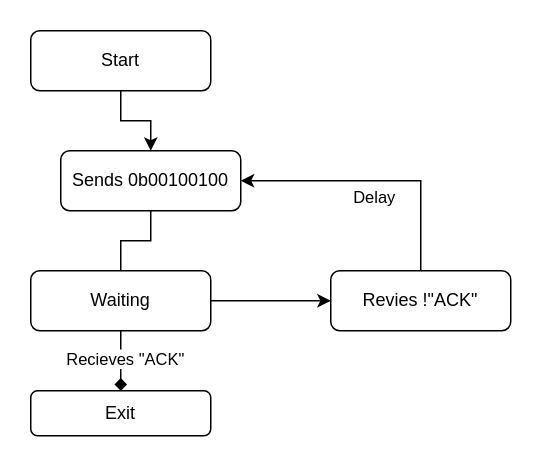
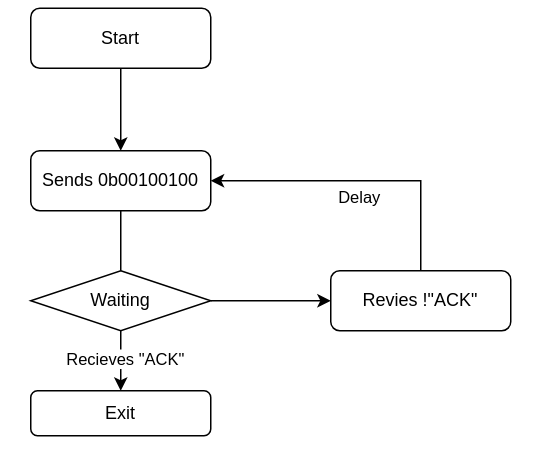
  <mxCell id="0" />
  <mxCell id="1" parent="0" />
  <mxCell id="2" style="edgeStyle=orthogonalEdgeStyle;rounded=0;orthogonalLoop=1;jettySize=auto;html=1;exitX=0.5;exitY=1;exitDx=0;exitDy=0;entryX=0.5;entryY=0;entryDx=0;entryDy=0;" edge="1" parent="1" source="3" target="5"><mxGeometry relative="1" as="geometry" /></mxCell>
- <mxCell id="3" value="Start" style="rounded=1;whiteSpace=wrap;html=1;" vertex="1" parent="1"><mxGeometry x="20" y="20" width="120" height="40" as="geometry" /></mxCell>
+ <mxCell id="3" value="Start" style="rounded=1;whiteSpace=wrap;html=1;" vertex="1" parent="1"><mxGeometry x="20" y="5" width="120" height="40" as="geometry" /></mxCell>
  <mxCell id="4" style="edgeStyle=orthogonalEdgeStyle;rounded=0;orthogonalLoop=1;jettySize=auto;html=1;exitX=0.5;exitY=1;exitDx=0;exitDy=0;entryX=0.5;entryY=0;entryDx=0;entryDy=0;endArrow=none;" edge="1" parent="1" source="5" target="9"><mxGeometry relative="1" as="geometry" /></mxCell>
- <mxCell id="5" value="Sends 0b00100100" style="rounded=1;whiteSpace=wrap;html=1;" vertex="1" parent="1"><mxGeometry x="40" y="100" width="120" height="40" as="geometry" /></mxCell>
- <mxCell id="6" style="edgeStyle=orthogonalEdgeStyle;rounded=0;orthogonalLoop=1;jettySize=auto;html=1;exitX=0.5;exitY=1;exitDx=0;exitDy=0;entryX=0.5;entryY=0;entryDx=0;entryDy=0;endArrow=diamond;" edge="1" parent="1" source="9" target="10"><mxGeometry relative="1" as="geometry" /></mxCell>
+ <mxCell id="5" value="Sends 0b00100100" style="rounded=1;whiteSpace=wrap;html=1;" vertex="1" parent="1"><mxGeometry x="20" y="100" width="120" height="40" as="geometry" /></mxCell>
+ <mxCell id="6" style="edgeStyle=orthogonalEdgeStyle;rounded=0;orthogonalLoop=1;jettySize=auto;html=1;exitX=0.5;exitY=1;exitDx=0;exitDy=0;entryX=0.5;entryY=0;entryDx=0;entryDy=0;" edge="1" parent="1" source="9" target="10"><mxGeometry relative="1" as="geometry" /></mxCell>
  <mxCell id="7" value="Recieves &quot;ACK&quot;" style="edgeLabel;html=1;align=center;verticalAlign=middle;resizable=0;points=[];" vertex="1" connectable="0" parent="6"><mxGeometry x="-0.083" y="2" relative="1" as="geometry"><mxPoint as="offset" /></mxGeometry></mxCell>
  <mxCell id="8" style="edgeStyle=orthogonalEdgeStyle;rounded=0;orthogonalLoop=1;jettySize=auto;html=1;exitX=1;exitY=0.5;exitDx=0;exitDy=0;entryX=0;entryY=0.5;entryDx=0;entryDy=0;" edge="1" parent="1" source="9" target="13"><mxGeometry relative="1" as="geometry" /></mxCell>
- <mxCell id="9" value="Waiting" style="rounded=1;whiteSpace=wrap;html=1;" vertex="1" parent="1"><mxGeometry x="20" y="180" width="120" height="40" as="geometry" /></mxCell>
+ <mxCell id="9" value="Waiting" style="rhombus;whiteSpace=wrap;html=1;" vertex="1" parent="1"><mxGeometry x="20" y="180" width="120" height="40" as="geometry" /></mxCell>
  <mxCell id="10" value="Exit" style="rounded=1;whiteSpace=wrap;html=1;" vertex="1" parent="1"><mxGeometry x="20" y="260" width="120" height="30" as="geometry" /></mxCell>
  <mxCell id="11" style="edgeStyle=orthogonalEdgeStyle;rounded=0;orthogonalLoop=1;jettySize=auto;html=1;exitX=0.5;exitY=0;exitDx=0;exitDy=0;entryX=1;entryY=0.5;entryDx=0;entryDy=0;" edge="1" parent="1" source="13" target="5"><mxGeometry relative="1" as="geometry" /></mxCell>
  <mxCell id="12" value="Delay" style="edgeLabel;html=1;align=center;verticalAlign=middle;resizable=0;points=[];" vertex="1" connectable="0" parent="11"><mxGeometry x="0.025" y="3" relative="1" as="geometry"><mxPoint y="7" as="offset" /></mxGeometry></mxCell>
  <mxCell id="13" value="Revies !&quot;ACK&quot;" style="rounded=1;whiteSpace=wrap;html=1;" vertex="1" parent="1"><mxGeometry x="220" y="180" width="120" height="40" as="geometry" /></mxCell>
